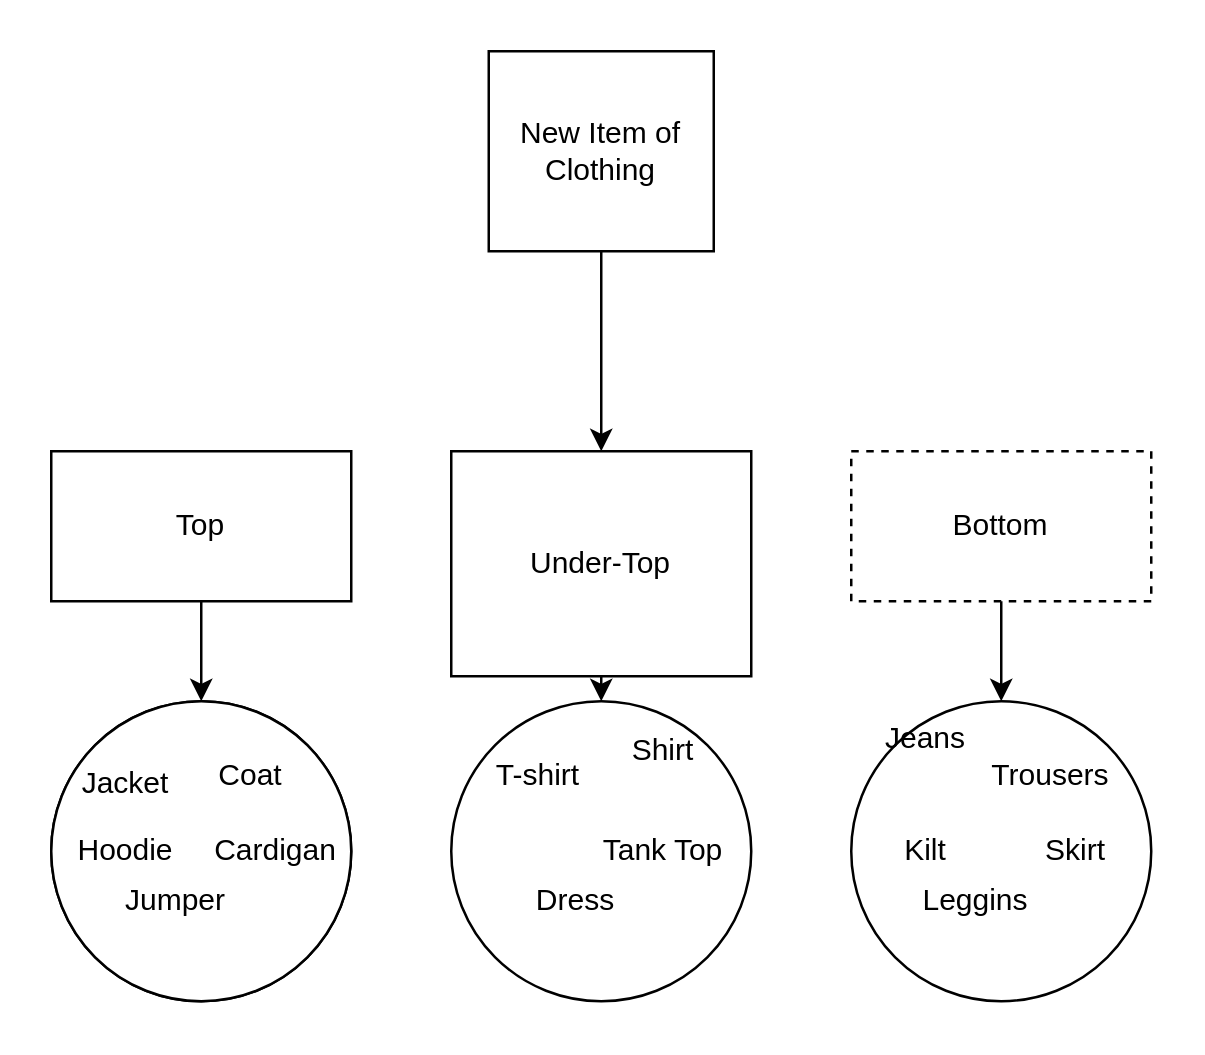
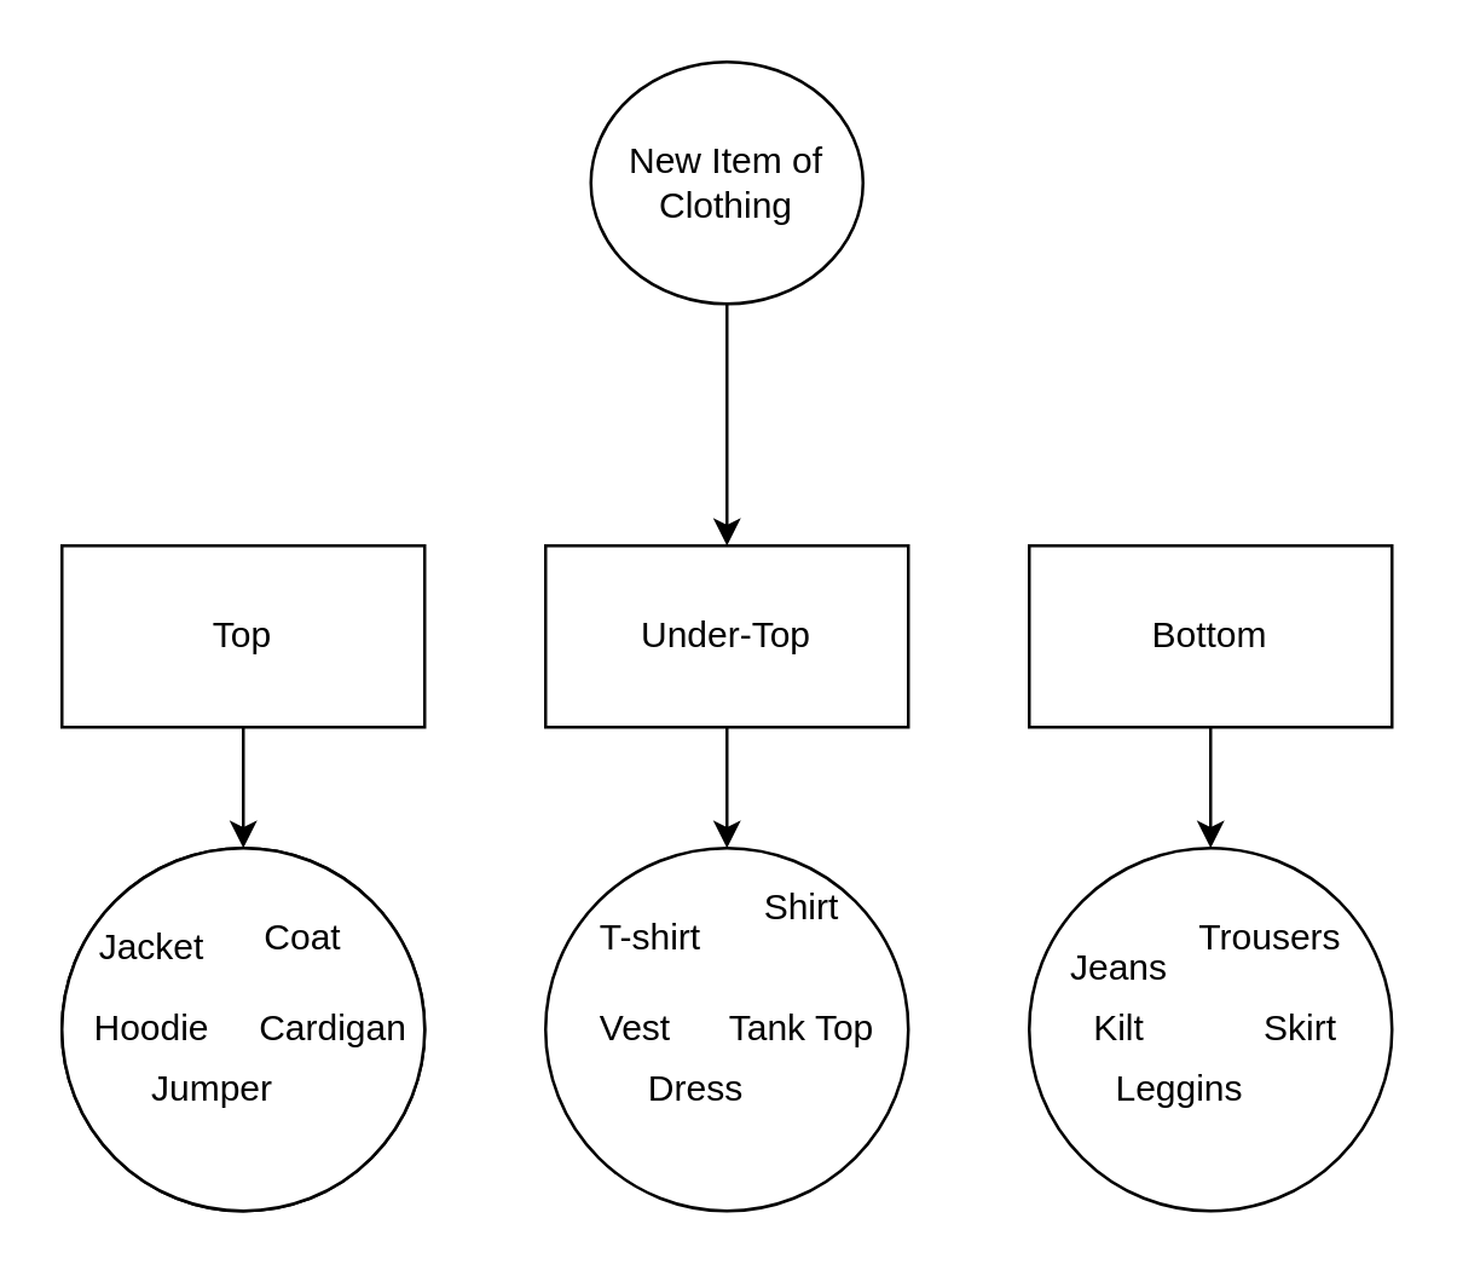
  <mxCell id="0" />
  <mxCell id="1" parent="0" />
  <mxCell id="2" value="" style="ellipse;whiteSpace=wrap;html=1;" vertex="1" parent="1"><mxGeometry x="20" y="280" width="120" height="120" as="geometry" /></mxCell>
  <mxCell id="3" value="Top" style="rounded=0;whiteSpace=wrap;html=1;" vertex="1" parent="1"><mxGeometry x="20" y="180" width="120" height="60" as="geometry" /></mxCell>
- <mxCell id="4" value="Bottom" style="rounded=0;whiteSpace=wrap;html=1;dashed=1;" vertex="1" parent="1"><mxGeometry x="340" y="180" width="120" height="60" as="geometry" /></mxCell>
- <mxCell id="5" value="Under-Top" style="rounded=0;whiteSpace=wrap;html=1;" vertex="1" parent="1"><mxGeometry x="180" y="180" width="120" height="90" as="geometry" /></mxCell>
- <mxCell id="6" value="New Item of Clothing" style="whiteSpace=wrap;html=1;rounded=0;" vertex="1" parent="1"><mxGeometry x="195" y="20" width="90" height="80" as="geometry" /></mxCell>
+ <mxCell id="4" value="Bottom" style="rounded=0;whiteSpace=wrap;html=1;" vertex="1" parent="1"><mxGeometry x="340" y="180" width="120" height="60" as="geometry" /></mxCell>
+ <mxCell id="5" value="Under-Top" style="rounded=0;whiteSpace=wrap;html=1;" vertex="1" parent="1"><mxGeometry x="180" y="180" width="120" height="60" as="geometry" /></mxCell>
+ <mxCell id="6" value="New Item of Clothing" style="ellipse;whiteSpace=wrap;html=1;" vertex="1" parent="1"><mxGeometry x="195" y="20" width="90" height="80" as="geometry" /></mxCell>
  <mxCell id="7" value="" style="endArrow=classic;html=1;exitX=0.5;exitY=1;exitDx=0;exitDy=0;entryX=0.5;entryY=0;entryDx=0;entryDy=0;" edge="1" parent="1" source="6" target="5"><mxGeometry width="50" height="50" relative="1" as="geometry"><mxPoint x="0" y="70" as="sourcePoint" /><mxPoint x="50" y="20" as="targetPoint" /></mxGeometry></mxCell>
  <mxCell id="8" value="&lt;div&gt;Jacket&lt;/div&gt;&lt;div&gt;&lt;br&gt;&lt;/div&gt;" style="text;html=1;strokeColor=none;fillColor=none;align=center;verticalAlign=middle;whiteSpace=wrap;rounded=0;" vertex="1" parent="1"><mxGeometry x="30" y="310" width="40" height="20" as="geometry" /></mxCell>
  <mxCell id="9" value="Hoodie" style="text;html=1;strokeColor=none;fillColor=none;align=center;verticalAlign=middle;whiteSpace=wrap;rounded=0;" vertex="1" parent="1"><mxGeometry x="30" y="330" width="40" height="20" as="geometry" /></mxCell>
  <mxCell id="10" value="&lt;div&gt;Coat&lt;/div&gt;" style="text;html=1;strokeColor=none;fillColor=none;align=center;verticalAlign=middle;whiteSpace=wrap;rounded=0;" vertex="1" parent="1"><mxGeometry x="80" y="300" width="40" height="20" as="geometry" /></mxCell>
  <mxCell id="11" value="Cardigan" style="text;html=1;strokeColor=none;fillColor=none;align=center;verticalAlign=middle;whiteSpace=wrap;rounded=0;" vertex="1" parent="1"><mxGeometry x="90" y="330" width="40" height="20" as="geometry" /></mxCell>
  <mxCell id="12" value="Jumper" style="text;html=1;strokeColor=none;fillColor=none;align=center;verticalAlign=middle;whiteSpace=wrap;rounded=0;" vertex="1" parent="1"><mxGeometry x="50" y="350" width="40" height="20" as="geometry" /></mxCell>
  <mxCell id="13" value="" style="endArrow=classic;html=1;exitX=0.5;exitY=1;exitDx=0;exitDy=0;entryX=0.5;entryY=0;entryDx=0;entryDy=0;" edge="1" parent="1" source="3" target="2"><mxGeometry width="50" height="50" relative="1" as="geometry"><mxPoint x="220" y="250" as="sourcePoint" /><mxPoint x="270" y="200" as="targetPoint" /></mxGeometry></mxCell>
  <mxCell id="14" value="" style="ellipse;whiteSpace=wrap;html=1;" vertex="1" parent="1"><mxGeometry x="20" y="280" width="120" height="120" as="geometry" /></mxCell>
  <mxCell id="15" value="&lt;div&gt;Jacket&lt;/div&gt;&lt;div&gt;&lt;br&gt;&lt;/div&gt;" style="text;html=1;strokeColor=none;fillColor=none;align=center;verticalAlign=middle;whiteSpace=wrap;rounded=0;" vertex="1" parent="1"><mxGeometry x="30" y="310" width="40" height="20" as="geometry" /></mxCell>
  <mxCell id="16" value="Hoodie" style="text;html=1;strokeColor=none;fillColor=none;align=center;verticalAlign=middle;whiteSpace=wrap;rounded=0;" vertex="1" parent="1"><mxGeometry x="30" y="330" width="40" height="20" as="geometry" /></mxCell>
  <mxCell id="17" value="&lt;div&gt;Coat&lt;/div&gt;" style="text;html=1;strokeColor=none;fillColor=none;align=center;verticalAlign=middle;whiteSpace=wrap;rounded=0;" vertex="1" parent="1"><mxGeometry x="80" y="300" width="40" height="20" as="geometry" /></mxCell>
  <mxCell id="18" value="Cardigan" style="text;html=1;strokeColor=none;fillColor=none;align=center;verticalAlign=middle;whiteSpace=wrap;rounded=0;" vertex="1" parent="1"><mxGeometry x="90" y="330" width="40" height="20" as="geometry" /></mxCell>
  <mxCell id="19" value="Jumper" style="text;html=1;strokeColor=none;fillColor=none;align=center;verticalAlign=middle;whiteSpace=wrap;rounded=0;" vertex="1" parent="1"><mxGeometry x="50" y="350" width="40" height="20" as="geometry" /></mxCell>
  <mxCell id="20" value="" style="ellipse;whiteSpace=wrap;html=1;" vertex="1" parent="1"><mxGeometry x="180" y="280" width="120" height="120" as="geometry" /></mxCell>
  <mxCell id="21" value="T-shirt" style="text;html=1;strokeColor=none;fillColor=none;align=center;verticalAlign=middle;whiteSpace=wrap;rounded=0;" vertex="1" parent="1"><mxGeometry x="195" y="300" width="40" height="20" as="geometry" /></mxCell>
+ <mxCell id="22" value="Vest" style="text;html=1;strokeColor=none;fillColor=none;align=center;verticalAlign=middle;whiteSpace=wrap;rounded=0;" vertex="1" parent="1"><mxGeometry x="190" y="330" width="40" height="20" as="geometry" /></mxCell>
  <mxCell id="23" value="&lt;div&gt;Shirt&lt;/div&gt;" style="text;html=1;strokeColor=none;fillColor=none;align=center;verticalAlign=middle;whiteSpace=wrap;rounded=0;" vertex="1" parent="1"><mxGeometry x="245" y="290" width="40" height="20" as="geometry" /></mxCell>
  <mxCell id="24" value="Tank Top" style="text;html=1;strokeColor=none;fillColor=none;align=center;verticalAlign=middle;whiteSpace=wrap;rounded=0;" vertex="1" parent="1"><mxGeometry x="240" y="330" width="50" height="20" as="geometry" /></mxCell>
  <mxCell id="25" value="Dress" style="text;html=1;strokeColor=none;fillColor=none;align=center;verticalAlign=middle;whiteSpace=wrap;rounded=0;" vertex="1" parent="1"><mxGeometry x="210" y="350" width="40" height="20" as="geometry" /></mxCell>
  <mxCell id="26" value="" style="ellipse;whiteSpace=wrap;html=1;" vertex="1" parent="1"><mxGeometry x="340" y="280" width="120" height="120" as="geometry" /></mxCell>
- <mxCell id="27" value="Jeans" style="text;html=1;strokeColor=none;fillColor=none;align=center;verticalAlign=middle;whiteSpace=wrap;rounded=0;" vertex="1" parent="1"><mxGeometry x="350" y="285" width="40" height="20" as="geometry" /></mxCell>
+ <mxCell id="27" value="Jeans" style="text;html=1;strokeColor=none;fillColor=none;align=center;verticalAlign=middle;whiteSpace=wrap;rounded=0;" vertex="1" parent="1"><mxGeometry x="350" y="310" width="40" height="20" as="geometry" /></mxCell>
  <mxCell id="28" value="Kilt" style="text;html=1;strokeColor=none;fillColor=none;align=center;verticalAlign=middle;whiteSpace=wrap;rounded=0;" vertex="1" parent="1"><mxGeometry x="350" y="330" width="40" height="20" as="geometry" /></mxCell>
  <mxCell id="29" value="Trousers" style="text;html=1;strokeColor=none;fillColor=none;align=center;verticalAlign=middle;whiteSpace=wrap;rounded=0;" vertex="1" parent="1"><mxGeometry x="400" y="300" width="40" height="20" as="geometry" /></mxCell>
  <mxCell id="30" value="Skirt" style="text;html=1;strokeColor=none;fillColor=none;align=center;verticalAlign=middle;whiteSpace=wrap;rounded=0;" vertex="1" parent="1"><mxGeometry x="410" y="330" width="40" height="20" as="geometry" /></mxCell>
  <mxCell id="31" value="Leggins" style="text;html=1;strokeColor=none;fillColor=none;align=center;verticalAlign=middle;whiteSpace=wrap;rounded=0;" vertex="1" parent="1"><mxGeometry x="370" y="350" width="40" height="20" as="geometry" /></mxCell>
  <mxCell id="32" value="" style="endArrow=classic;html=1;exitX=0.5;exitY=1;exitDx=0;exitDy=0;entryX=0.5;entryY=0;entryDx=0;entryDy=0;" edge="1" parent="1" source="5" target="20"><mxGeometry width="50" height="50" relative="1" as="geometry"><mxPoint x="-80" y="360" as="sourcePoint" /><mxPoint x="-30" y="310" as="targetPoint" /></mxGeometry></mxCell>
  <mxCell id="33" value="" style="endArrow=classic;html=1;exitX=0.5;exitY=1;exitDx=0;exitDy=0;entryX=0.5;entryY=0;entryDx=0;entryDy=0;" edge="1" parent="1" source="4" target="26"><mxGeometry width="50" height="50" relative="1" as="geometry"><mxPoint x="220" y="250" as="sourcePoint" /><mxPoint x="270" y="200" as="targetPoint" /></mxGeometry></mxCell>
